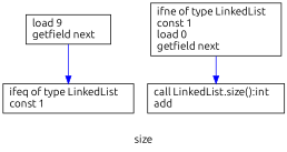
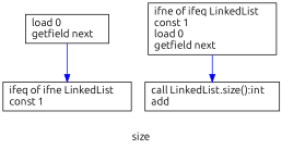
  digraph {
    fontname=Ubuntu
    label=size
    node [fontname=Ubuntu shape=box]
    edge [color=blue fontname=Ubuntu]
-   n1 [label="load 9           \lgetfield next    \l"]
-   n2 [label="ifeq of type LinkedList    \lconst 1                    \l"]
-   n3 [label="ifne of type LinkedList    \lconst 1                    \lload 0                     \lgetfield next              \l"]
+   n1 [label="load 0           \lgetfield next    \l"]
+   n2 [label="ifeq of ifne LinkedList    \lconst 1                    \l"]
+   n3 [label="ifne of ifeq LinkedList    \lconst 1                    \lload 0                     \lgetfield next              \l"]
    n4 [label="call LinkedList.size():int    \ladd                           \l"]
    n1 -> n2
    n3 -> n4
  }
